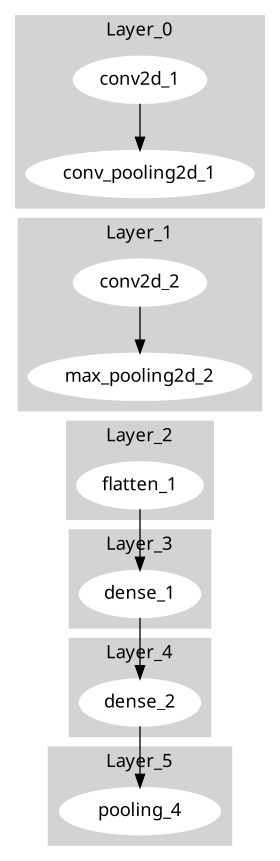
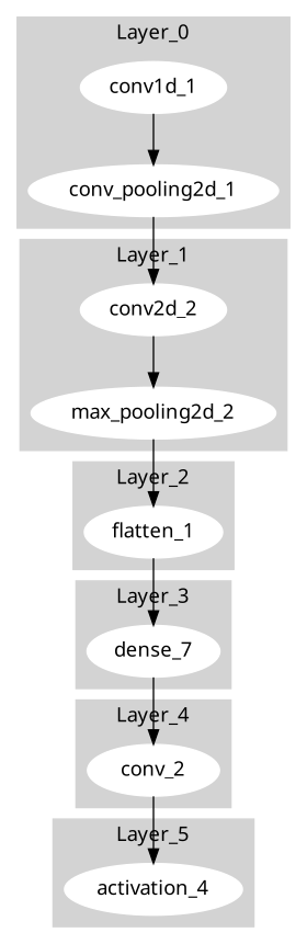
  digraph {
    fontname="Noto Sans"
    node [color=white fontname="Noto Sans" style=filled]
    edge [fontname="Noto Sans"]
-   conv2d_1
+   conv2d_1 [label=conv1d_1]
    n2 [label=conv_pooling2d_1]
    conv2d_2
    max_pooling2d_2
    flatten_1
-   dense_1
-   dense_2
-   activation_4 [label=pooling_4]
+   dense_1 [label=dense_7]
+   dense_2 [label=conv_2]
+   activation_4
    subgraph cluster_1 {
      color=lightgrey
      label=Layer_0
      style=filled
      conv2d_1
      n2
    }
    subgraph cluster_2 {
      color=lightgrey
      label=Layer_1
      style=filled
      conv2d_2
      max_pooling2d_2
    }
    subgraph cluster_3 {
      color=lightgrey
      label=Layer_2
      style=filled
      flatten_1
    }
    subgraph cluster_4 {
      color=lightgrey
      label=Layer_3
      style=filled
      dense_1
    }
    subgraph cluster_5 {
      color=lightgrey
      label=Layer_4
      style=filled
      dense_2
    }
    subgraph cluster_6 {
      color=lightgrey
      label=Layer_5
      style=filled
      activation_4
    }
    conv2d_1 -> n2
+   n2 -> conv2d_2
    conv2d_2 -> max_pooling2d_2
+   max_pooling2d_2 -> flatten_1
    flatten_1 -> dense_1
    dense_1 -> dense_2
    dense_2 -> activation_4
  }
